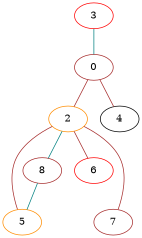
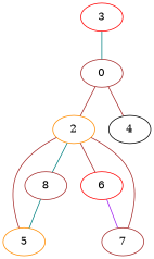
  graph {
    node [color=brown]
    edge [color=brown]
    3 [color=red]
    0
    2 [color=darkorange]
    4 [color=black]
    5 [color=darkorange]
    n6 [label=8]
    6 [color=red]
    7
    3 -- 0 [color=teal]
    0 -- 2
    0 -- 4
    2 -- 5
    2 -- n6 [color=teal]
    2 -- 6
    n6 -- 5 [color=teal]
+   6 -- 7 [color=purple]
    7 -- 2
  }
